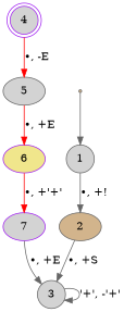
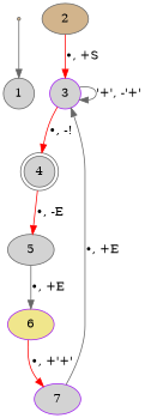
  digraph {
    rankdir=TB
    node [color=gray40 fillcolor=lightgrey style=filled]
    edge [color=gray40]
    n1 [label=1 shape=circle]
    n2 [fillcolor=tan label=2 shape=ellipse]
-   n3 [label=3 shape=circle]
-   n4 [color=purple label=4 shape=doublecircle]
+   n3 [color=purple label=3 shape=circle]
+   n4 [label=4 shape=doublecircle]
    5
    6 [color=purple fillcolor=khaki]
    7 [color=purple]
    Start [fillcolor=tan shape=point]
-   n1 -> n2 [label="•, +!"]
-   n2 -> n3 [label="•, +S"]
+   n2 -> n3 [color=red label="•, +S"]
    n3 -> n3 [label="'+', -'+'"]
+   n3 -> n4 [color=red label="•, -!"]
    n4 -> 5 [color=red label="•, -E"]
-   5 -> 6 [color=red label="•, +E"]
+   5 -> 6 [label="•, +E"]
    6 -> 7 [color=red label="•, +'+'"]
    7 -> n3 [label="•, +E"]
    Start -> n1 [arrowhead=normal]
  }
